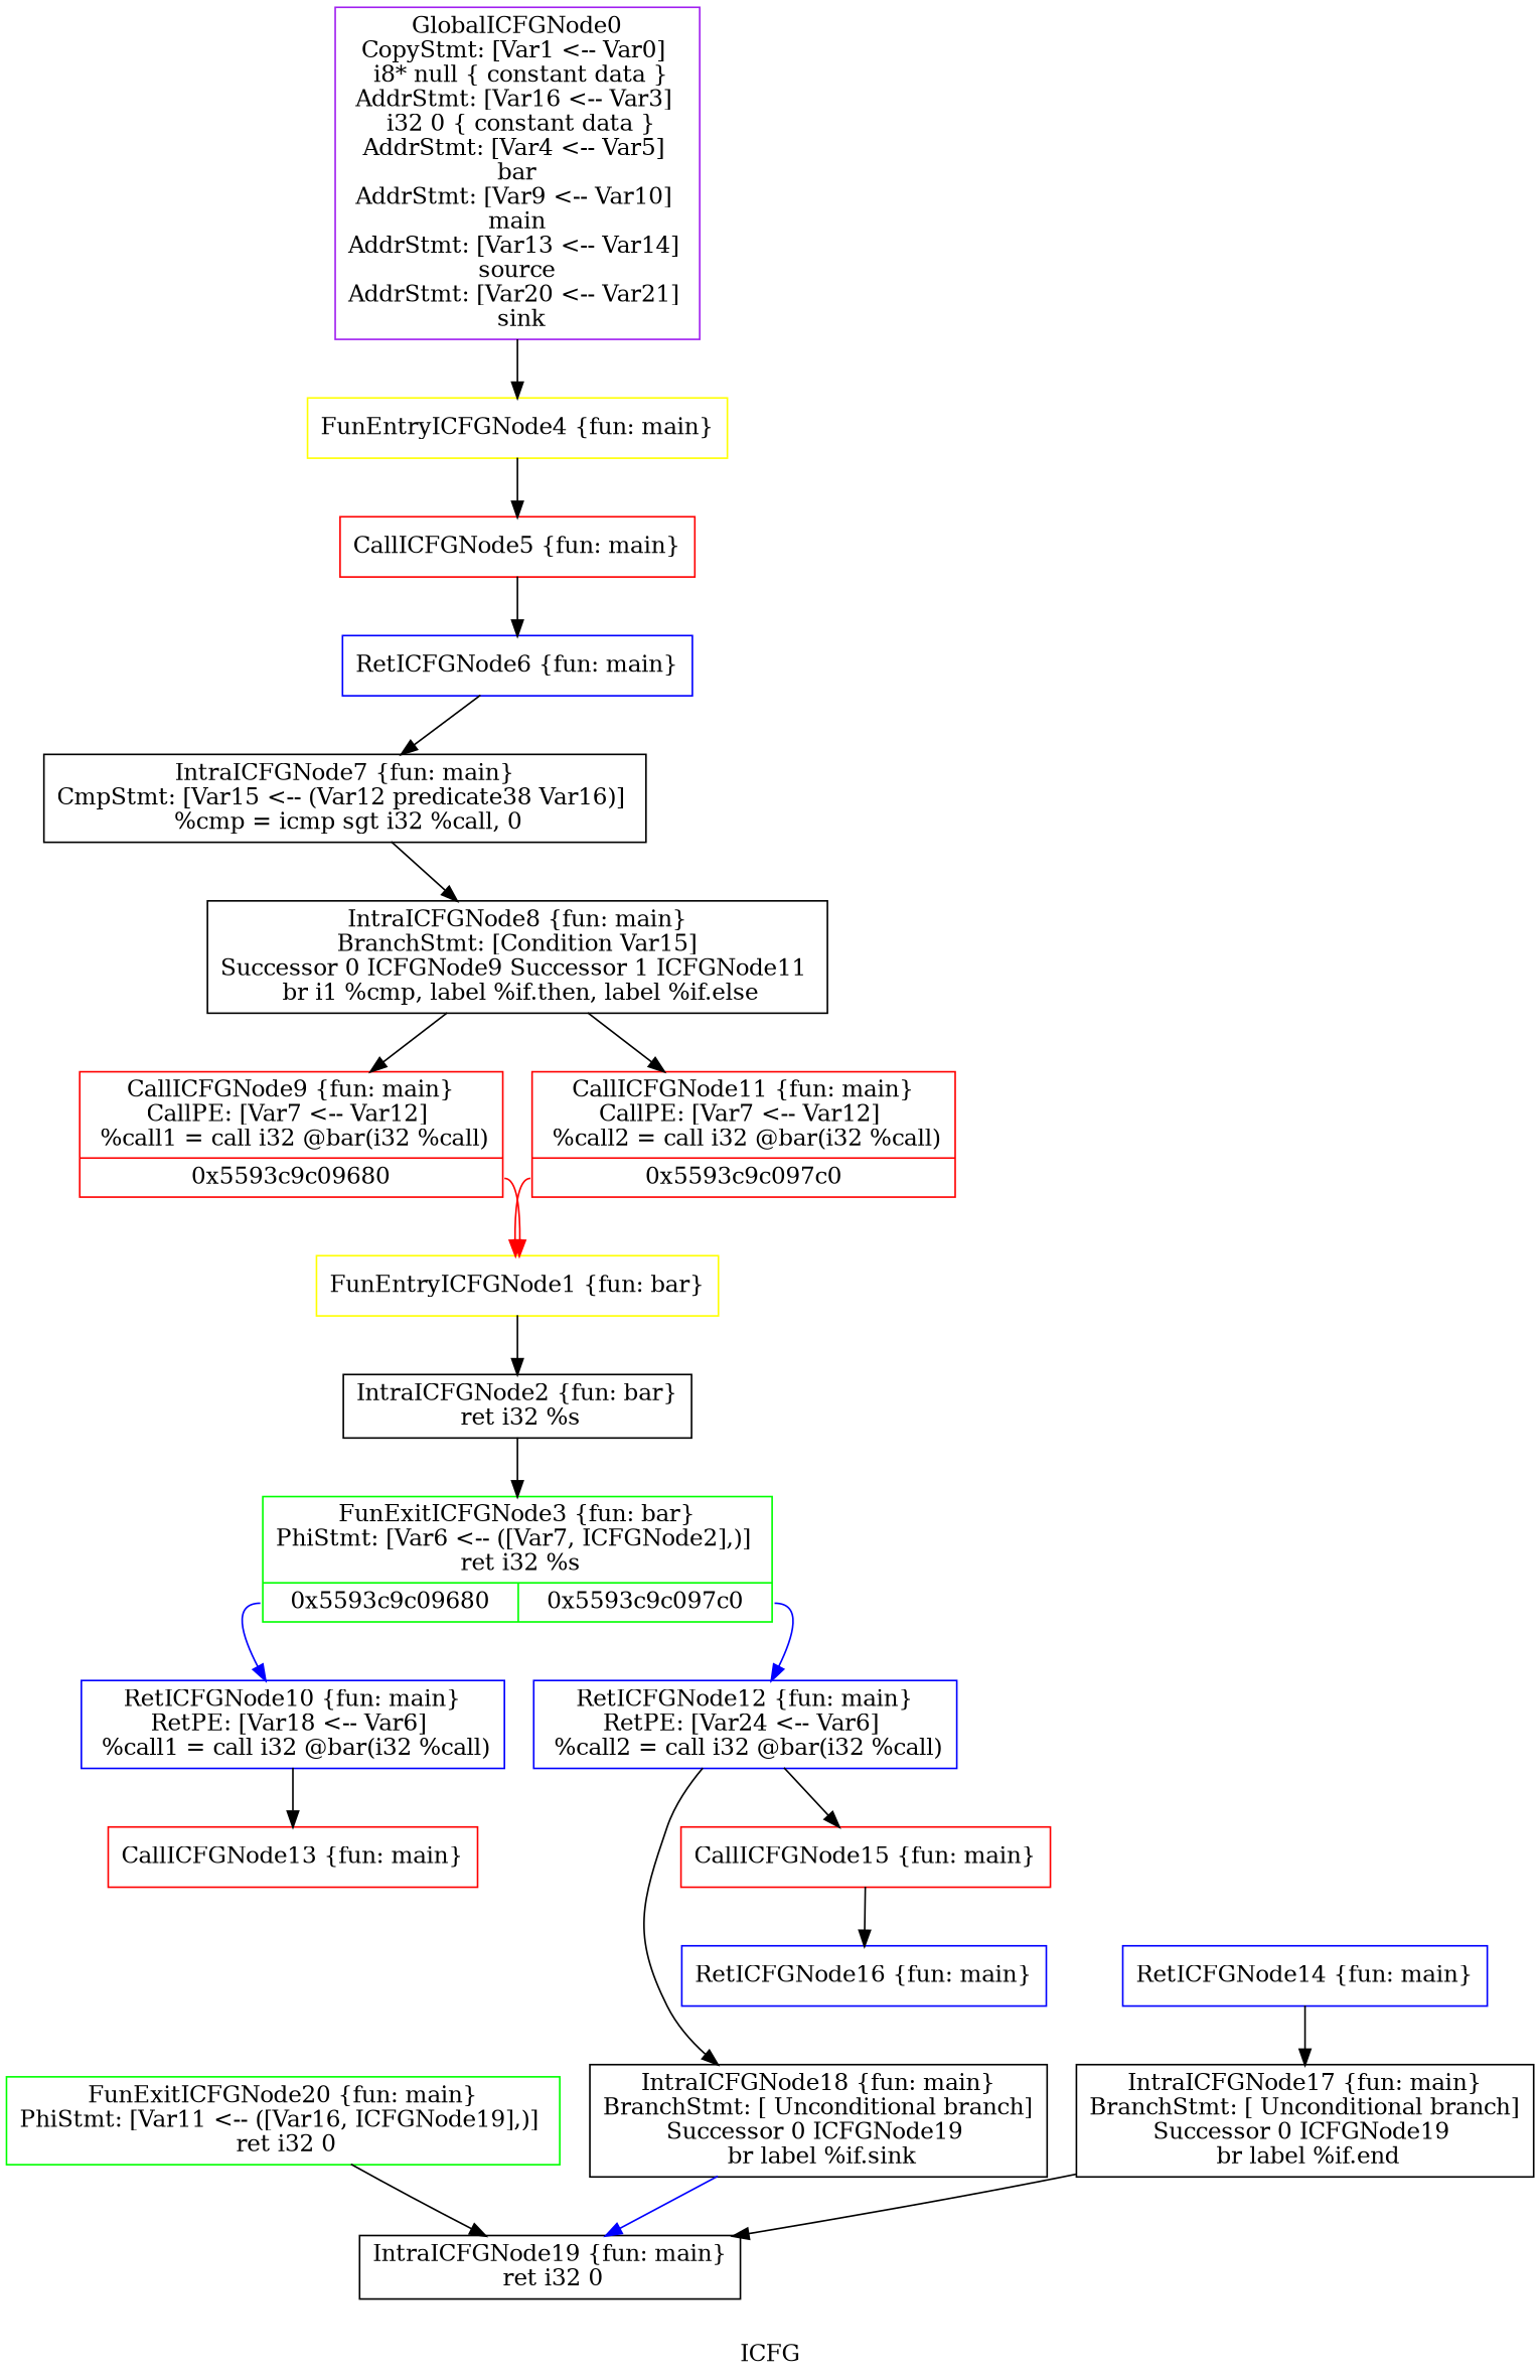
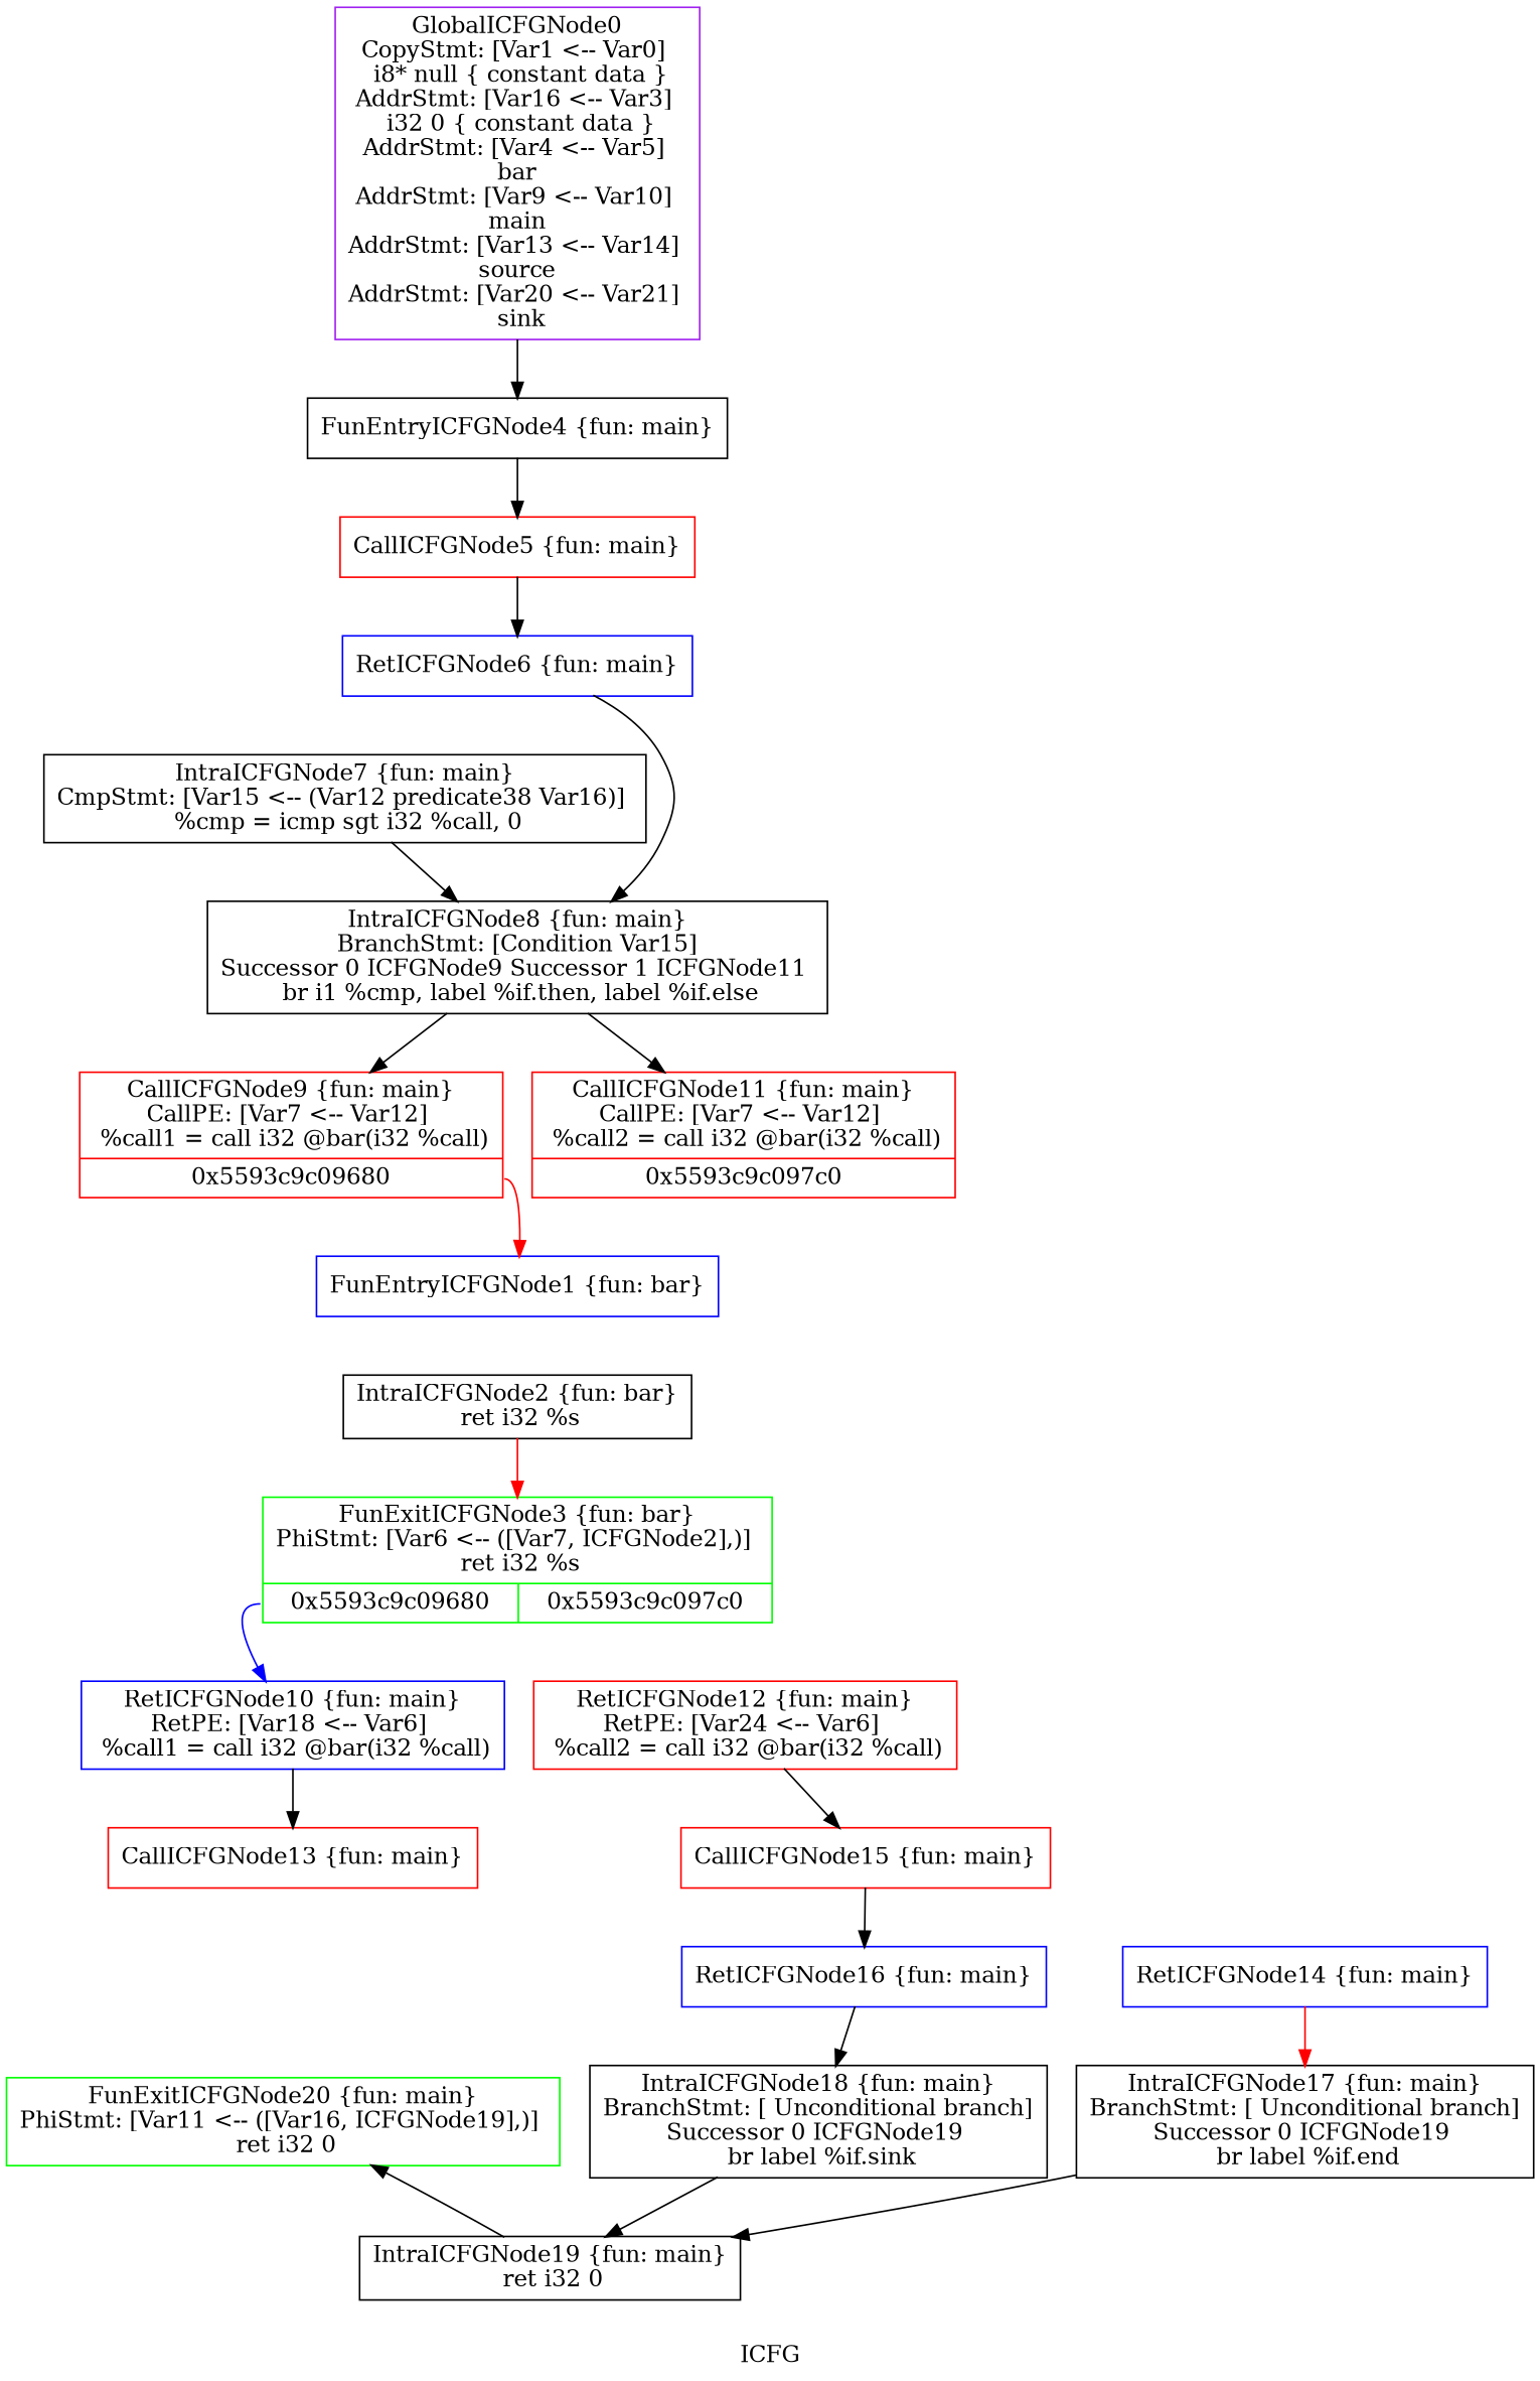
  digraph {
    label=ICFG
    node [color=black shape=record]
    edge [style=solid]
    n1 [color=green label="{FunExitICFGNode20 \{fun: main\}\nPhiStmt: [Var11 \<-- ([Var16, ICFGNode19],)]  \n   ret i32 0 }"]
    n2 [label="{IntraICFGNode19 \{fun: main\}\n   ret i32 0 }"]
    n3 [label="{IntraICFGNode18 \{fun: main\}\nBranchStmt: [ Unconditional branch]\nSuccessor 0 ICFGNode19   \n   br label %if.sink }"]
    n4 [label="{IntraICFGNode17 \{fun: main\}\nBranchStmt: [ Unconditional branch]\nSuccessor 0 ICFGNode19   \n   br label %if.end }"]
    n5 [color=blue label="{RetICFGNode16 \{fun: main\}}"]
    n6 [color=red label="{CallICFGNode15 \{fun: main\}}"]
    n7 [color=blue label="{RetICFGNode14 \{fun: main\}}"]
    n8 [color=red label="{CallICFGNode13 \{fun: main\}}"]
    n9 [color=purple label="{GlobalICFGNode0\nCopyStmt: [Var1 \<-- Var0]  \n i8* null \{ constant data \}\nAddrStmt: [Var16 \<-- Var3]  \n i32 0 \{ constant data \}\nAddrStmt: [Var4 \<-- Var5]  \n bar \nAddrStmt: [Var9 \<-- Var10]  \n main \nAddrStmt: [Var13 \<-- Var14]  \n source \nAddrStmt: [Var20 \<-- Var21]  \n sink }"]
-   n10 [color=yellow label="{FunEntryICFGNode4 \{fun: main\}}"]
+   n10 [label="{FunEntryICFGNode4 \{fun: main\}}"]
    n11 [color=red label="{CallICFGNode5 \{fun: main\}}"]
    n12 [color=blue label="{RetICFGNode6 \{fun: main\}}"]
-   n13 [color=yellow label="{FunEntryICFGNode1 \{fun: bar\}}"]
+   n13 [color=blue label="{FunEntryICFGNode1 \{fun: bar\}}"]
    n14 [label="{IntraICFGNode2 \{fun: bar\}\n   ret i32 %s }"]
    n15 [color=green label="{FunExitICFGNode3 \{fun: bar\}\nPhiStmt: [Var6 \<-- ([Var7, ICFGNode2],)]  \n   ret i32 %s |{<s0>0x5593c9c09680|<s1>0x5593c9c097c0}}"]
    n16 [color=blue label="{RetICFGNode10 \{fun: main\}\nRetPE: [Var18 \<-- Var6]  \n   %call1 = call i32 @bar(i32 %call) }"]
-   n17 [color=blue label="{RetICFGNode12 \{fun: main\}\nRetPE: [Var24 \<-- Var6]  \n   %call2 = call i32 @bar(i32 %call) }"]
+   n17 [color=red label="{RetICFGNode12 \{fun: main\}\nRetPE: [Var24 \<-- Var6]  \n   %call2 = call i32 @bar(i32 %call) }"]
    n18 [label="{IntraICFGNode7 \{fun: main\}\nCmpStmt: [Var15 \<-- (Var12 predicate38 Var16)]  \n   %cmp = icmp sgt i32 %call, 0 }"]
    n19 [label="{IntraICFGNode8 \{fun: main\}\nBranchStmt: [Condition Var15]\nSuccessor 0 ICFGNode9   Successor 1 ICFGNode11   \n   br i1 %cmp, label %if.then, label %if.else }"]
    n20 [color=red label="{CallICFGNode9 \{fun: main\}\nCallPE: [Var7 \<-- Var12]  \n   %call1 = call i32 @bar(i32 %call) |{<s0>0x5593c9c09680}}"]
    n21 [color=red label="{CallICFGNode11 \{fun: main\}\nCallPE: [Var7 \<-- Var12]  \n   %call2 = call i32 @bar(i32 %call) |{<s0>0x5593c9c097c0}}"]
-   n1 -> n2
-   n3 -> n2 [color=blue]
+   n2 -> n1
+   n3 -> n2
    n4 -> n2
-   n17 -> n3
+   n5 -> n3
    n6 -> n5
-   n7 -> n4
+   n7 -> n4 [color=red]
    n9 -> n10
    n10 -> n11
    n11 -> n12
-   n12 -> n18
-   n13 -> n14
-   n14 -> n15
+   n12 -> n19
+   n14 -> n15 [color=red]
    n15 -> n16 [color=blue tailport=s0]
-   n15 -> n17 [color=blue tailport=s1]
    n16 -> n8
    n17 -> n6
    n18 -> n19
    n19 -> n20
    n19 -> n21
    n20 -> n13 [color=red tailport=s0]
-   n21 -> n13 [color=red tailport=s0]
  }
